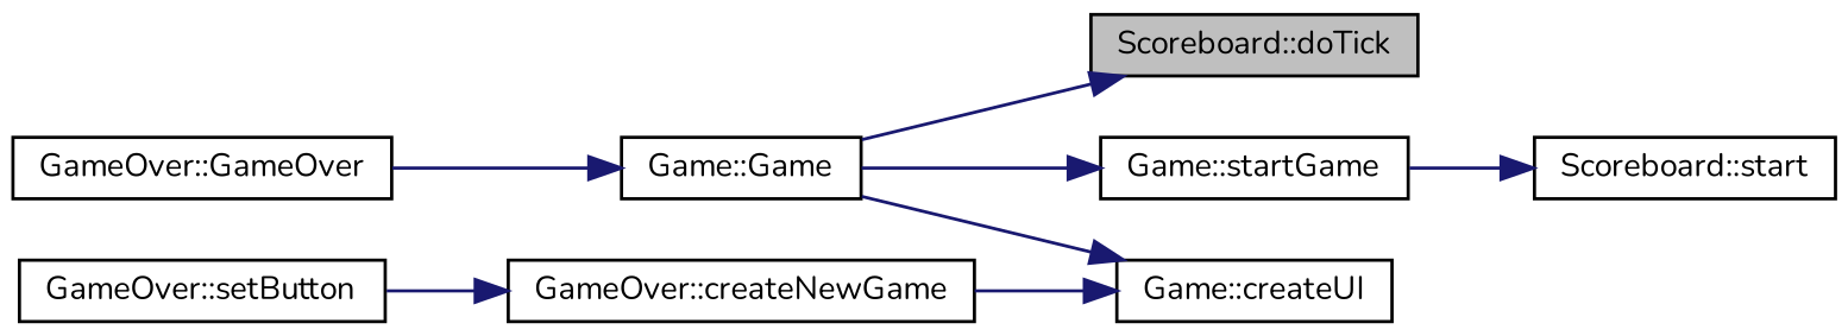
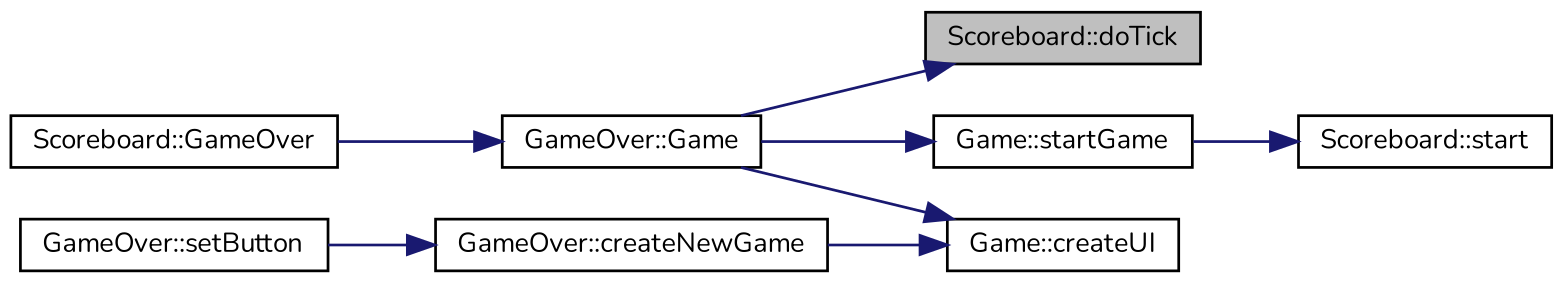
  digraph {
    fontname=Nunito
    rankdir=RL
    node [color=black fillcolor=white fontname=Nunito fontsize=10 shape=record style=filled]
    edge [color=midnightblue dir=back fontname=Nunito fontsize=10 labelfontname=Helvetica labelfontsize=10 style=solid]
    n1 [fillcolor=grey75 fontcolor=black height=0.2 label="Scoreboard::doTick" width=0.4]
-   n2 [height=0.2 label="Game::Game" width=0.4]
+   n2 [height=0.2 label="GameOver::Game" width=0.4]
    n3 [height=0.2 label="Scoreboard::start" width=0.4]
    n4 [height=0.2 label="Game::startGame" width=0.4]
    n5 [height=0.2 label="Game::createUI" width=0.4]
    n6 [height=0.2 label="GameOver::createNewGame" width=0.4]
-   n7 [height=0.2 label="GameOver::GameOver" width=0.4]
+   n7 [height=0.2 label="Scoreboard::GameOver" width=0.4]
    n8 [height=0.2 label="GameOver::setButton" width=0.4]
    n1 -> n2
    n2 -> n7
    n3 -> n4
    n4 -> n2
    n5 -> n2
    n5 -> n6
    n6 -> n8
  }
